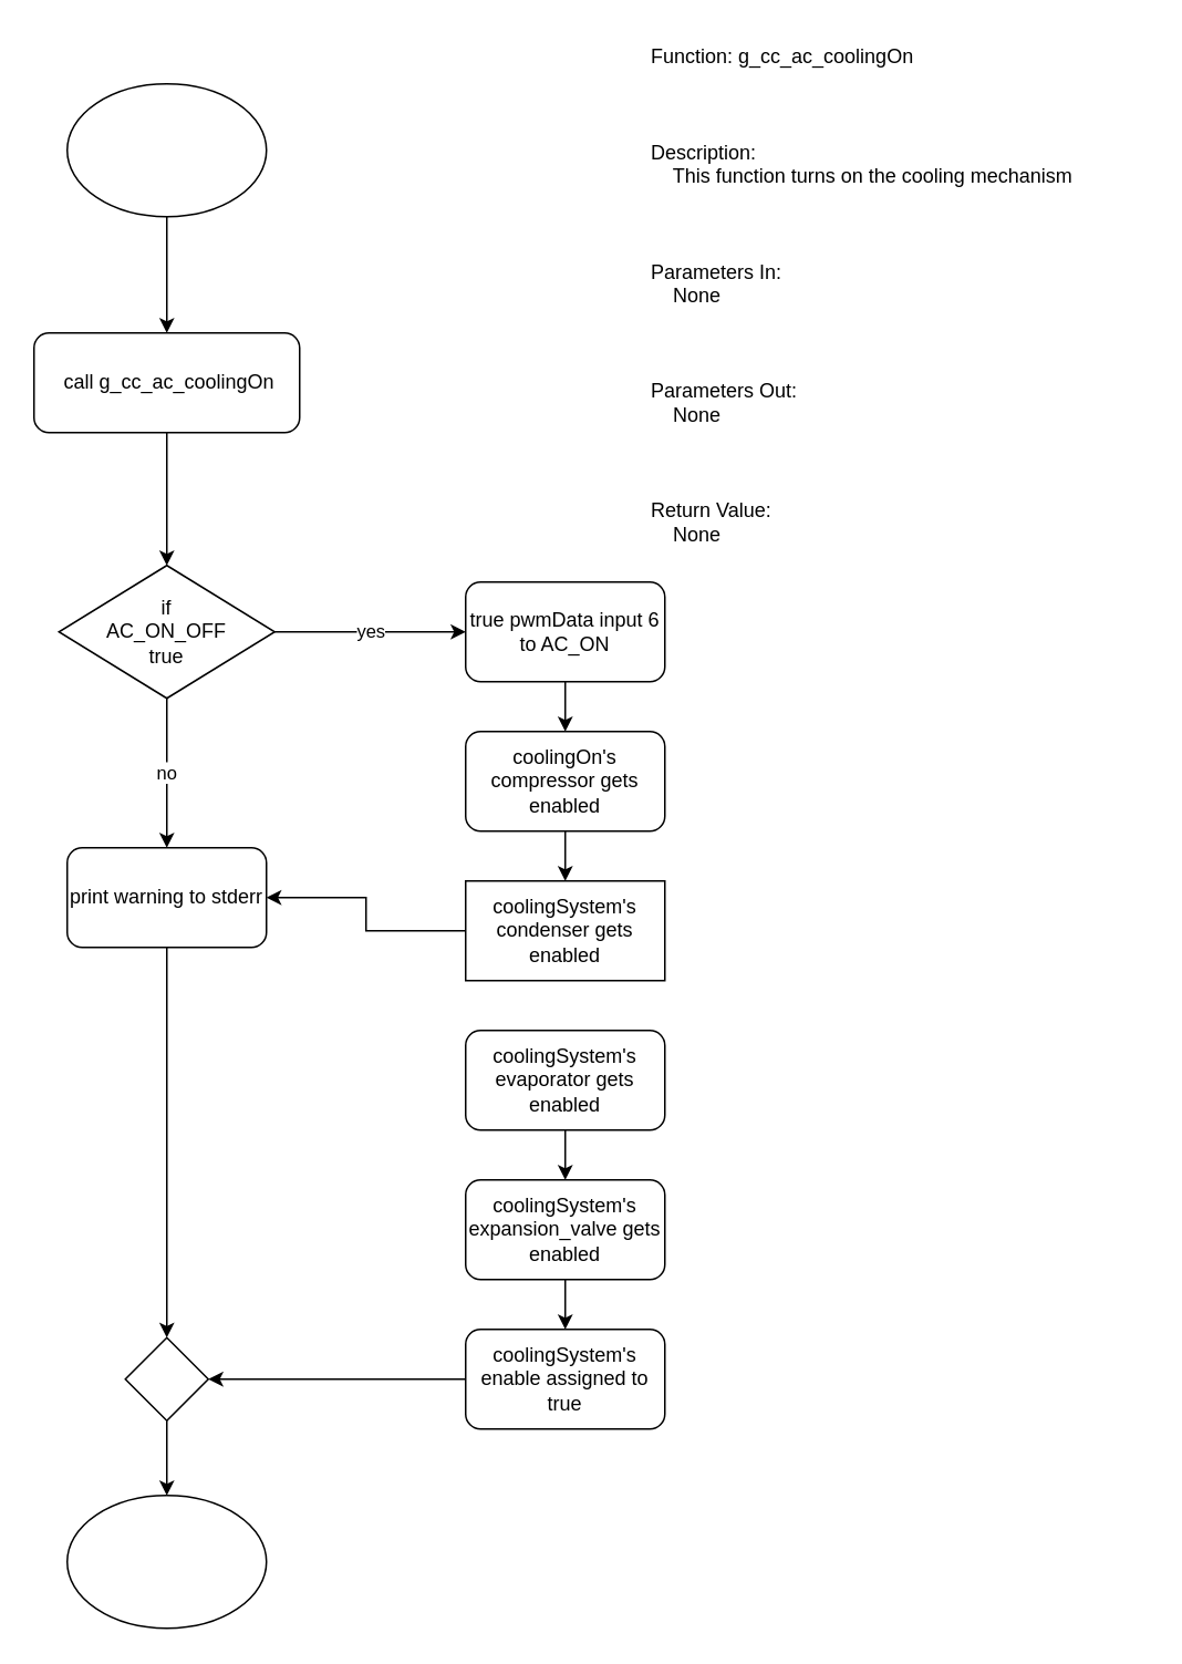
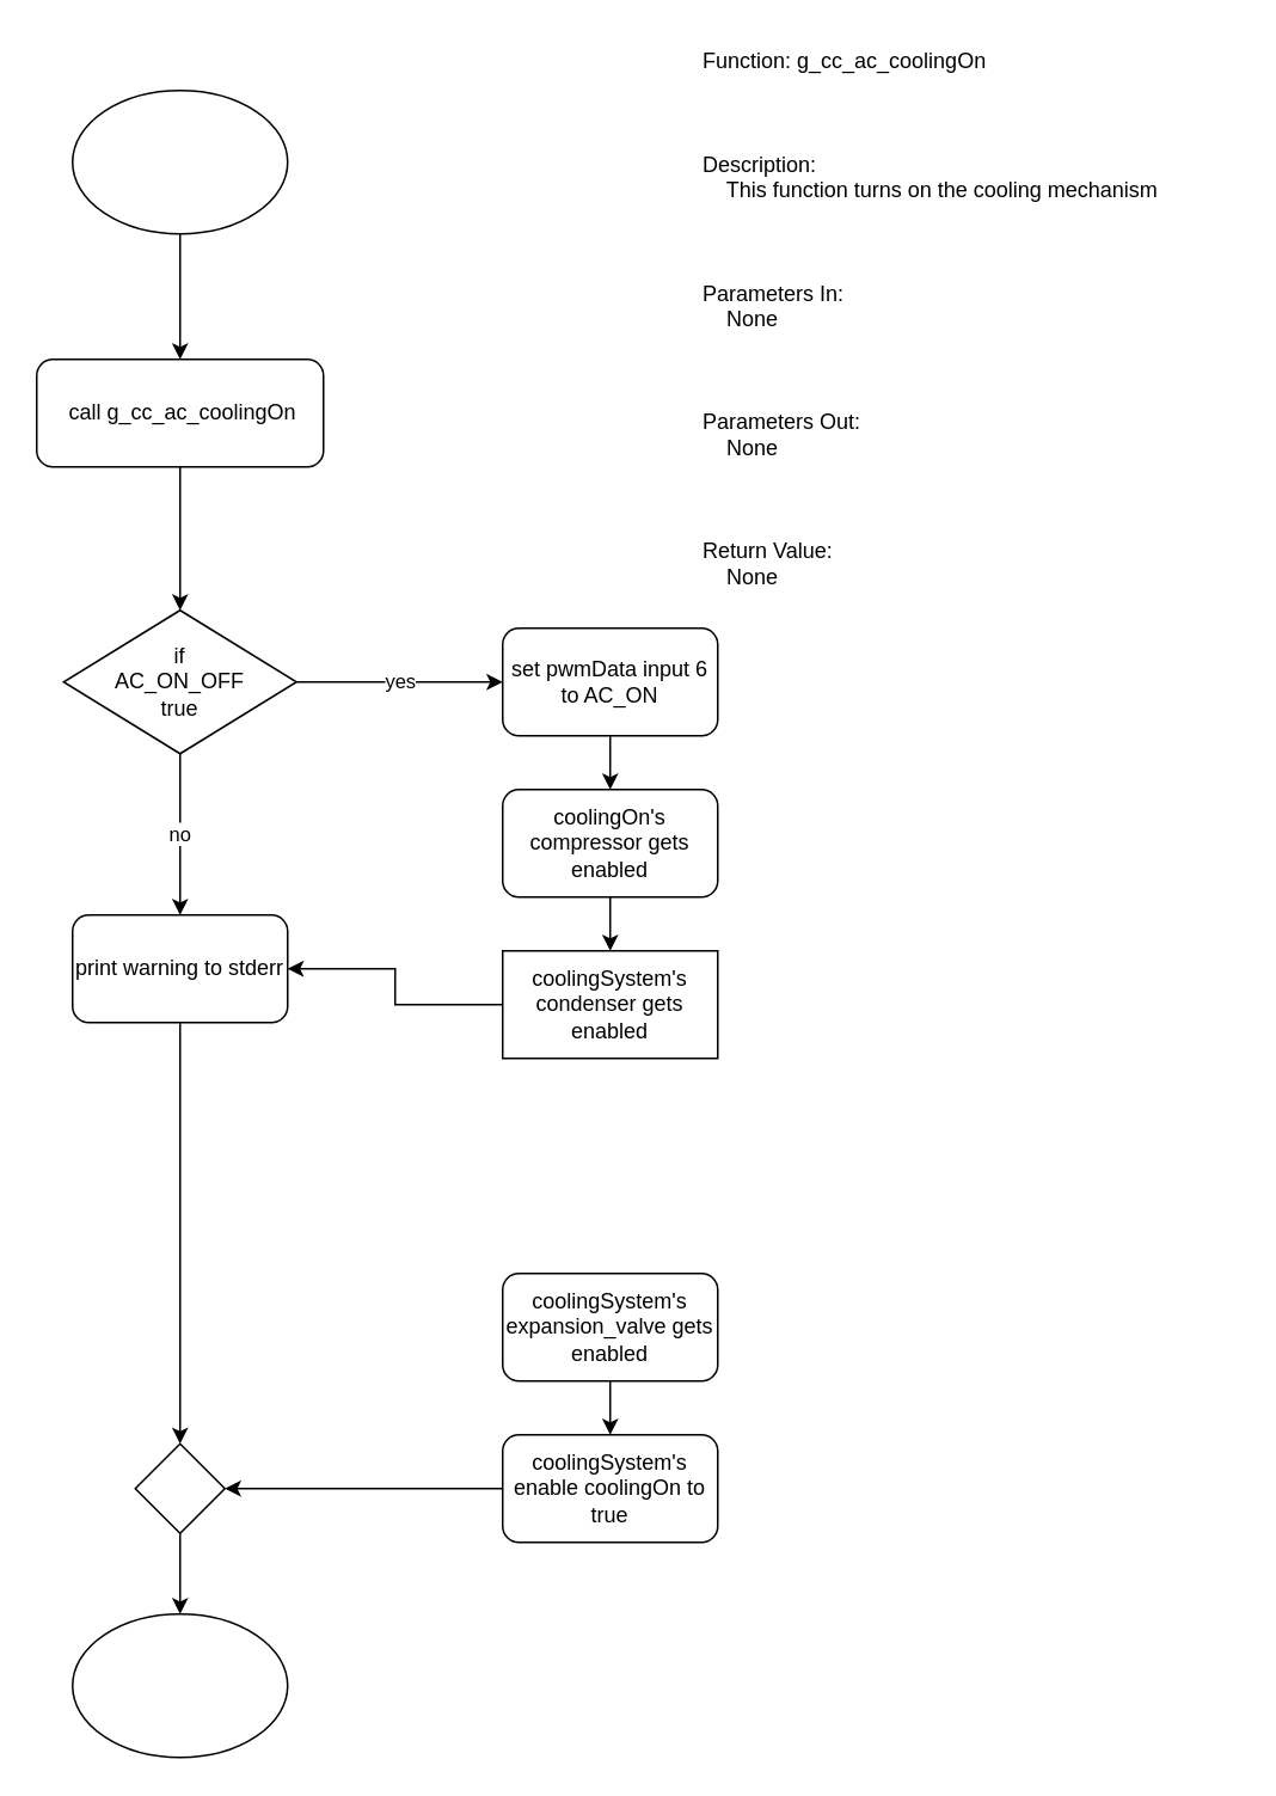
  <mxCell id="0" />
  <mxCell id="1" parent="0" />
  <mxCell id="2" value="Function: g_cc_ac_coolingOn&#10;&#10;&#10;&#10;Description:&#10;    This function turns on the cooling mechanism&#10;&#10;&#10;&#10;Parameters In:&#10;    None&#10;&#10;&#10;&#10;Parameters Out:&#10;    None&#10;&#10;&#10;&#10;Return Value:&#10;    None" style="text;whiteSpace=wrap;" vertex="1" parent="1"><mxGeometry x="390" y="20" width="300" height="420" as="geometry" /></mxCell>
  <mxCell id="3" style="edgeStyle=orthogonalEdgeStyle;rounded=0;orthogonalLoop=1;jettySize=auto;html=1;" edge="1" parent="1" source="4" target="6"><mxGeometry relative="1" as="geometry"><mxPoint x="100" y="200" as="targetPoint" /></mxGeometry></mxCell>
  <mxCell id="4" value="" style="ellipse;whiteSpace=wrap;html=1;" vertex="1" parent="1"><mxGeometry x="40" y="50" width="120" height="80" as="geometry" /></mxCell>
  <mxCell id="5" style="edgeStyle=orthogonalEdgeStyle;rounded=0;orthogonalLoop=1;jettySize=auto;html=1;" edge="1" parent="1" source="6" target="9"><mxGeometry relative="1" as="geometry"><mxPoint x="100" y="290" as="targetPoint" /></mxGeometry></mxCell>
  <mxCell id="6" value="&amp;nbsp;call&amp;nbsp;g_cc_ac_coolingOn" style="rounded=1;whiteSpace=wrap;html=1;" vertex="1" parent="1"><mxGeometry x="20" y="200" width="160" height="60" as="geometry" /></mxCell>
  <mxCell id="7" value="yes" style="edgeStyle=orthogonalEdgeStyle;rounded=0;orthogonalLoop=1;jettySize=auto;html=1;entryX=0;entryY=0.5;entryDx=0;entryDy=0;" edge="1" parent="1" source="9" target="11"><mxGeometry relative="1" as="geometry"><mxPoint x="240" y="340" as="targetPoint" /></mxGeometry></mxCell>
  <mxCell id="8" value="no" style="edgeStyle=orthogonalEdgeStyle;rounded=0;orthogonalLoop=1;jettySize=auto;html=1;" edge="1" parent="1" source="9" target="23"><mxGeometry relative="1" as="geometry"><mxPoint x="100" y="490" as="targetPoint" /></mxGeometry></mxCell>
  <mxCell id="9" value="if &lt;br&gt;AC_ON_OFF&lt;br&gt;true" style="rhombus;whiteSpace=wrap;html=1;" vertex="1" parent="1"><mxGeometry x="35" y="340" width="130" height="80" as="geometry" /></mxCell>
  <mxCell id="10" style="edgeStyle=orthogonalEdgeStyle;rounded=0;orthogonalLoop=1;jettySize=auto;html=1;" edge="1" parent="1" source="11" target="13"><mxGeometry relative="1" as="geometry"><mxPoint x="340" y="480" as="targetPoint" /></mxGeometry></mxCell>
- <mxCell id="11" value="true pwmData input 6 to AC_ON" style="rounded=1;whiteSpace=wrap;html=1;" vertex="1" parent="1"><mxGeometry x="280" y="350" width="120" height="60" as="geometry" /></mxCell>
+ <mxCell id="11" value="set pwmData input 6 to AC_ON" style="rounded=1;whiteSpace=wrap;html=1;" vertex="1" parent="1"><mxGeometry x="280" y="350" width="120" height="60" as="geometry" /></mxCell>
  <mxCell id="12" style="edgeStyle=orthogonalEdgeStyle;rounded=0;orthogonalLoop=1;jettySize=auto;html=1;entryX=0.5;entryY=0;entryDx=0;entryDy=0;" edge="1" parent="1" source="13" target="15"><mxGeometry relative="1" as="geometry" /></mxCell>
  <mxCell id="13" value="coolingOn's compressor gets enabled" style="rounded=1;whiteSpace=wrap;html=1;" vertex="1" parent="1"><mxGeometry x="280" y="440" width="120" height="60" as="geometry" /></mxCell>
  <mxCell id="14" style="edgeStyle=orthogonalEdgeStyle;rounded=0;orthogonalLoop=1;jettySize=auto;html=1;" edge="1" parent="1" source="15" target="23"><mxGeometry relative="1" as="geometry" /></mxCell>
  <mxCell id="15" value="coolingSystem's condenser gets enabled" style="whiteSpace=wrap;html=1;rounded=0;" vertex="1" parent="1"><mxGeometry x="280" y="530" width="120" height="60" as="geometry" /></mxCell>
- <mxCell id="16" style="edgeStyle=orthogonalEdgeStyle;rounded=0;orthogonalLoop=1;jettySize=auto;html=1;entryX=0.5;entryY=0;entryDx=0;entryDy=0;" edge="1" parent="1" source="17" target="19"><mxGeometry relative="1" as="geometry" /></mxCell>
- <mxCell id="17" value="coolingSystem's evaporator gets enabled" style="rounded=1;whiteSpace=wrap;html=1;" vertex="1" parent="1"><mxGeometry x="280" y="620" width="120" height="60" as="geometry" /></mxCell>
  <mxCell id="18" style="edgeStyle=orthogonalEdgeStyle;rounded=0;orthogonalLoop=1;jettySize=auto;html=1;" edge="1" parent="1" source="19" target="21"><mxGeometry relative="1" as="geometry" /></mxCell>
  <mxCell id="19" value="coolingSystem's expansion_valve gets enabled" style="rounded=1;whiteSpace=wrap;html=1;" vertex="1" parent="1"><mxGeometry x="280" y="710" width="120" height="60" as="geometry" /></mxCell>
  <mxCell id="20" style="edgeStyle=orthogonalEdgeStyle;rounded=0;orthogonalLoop=1;jettySize=auto;html=1;entryX=1;entryY=0.5;entryDx=0;entryDy=0;" edge="1" parent="1" source="21" target="25"><mxGeometry relative="1" as="geometry" /></mxCell>
- <mxCell id="21" value="coolingSystem's enable assigned to true" style="rounded=1;whiteSpace=wrap;html=1;" vertex="1" parent="1"><mxGeometry x="280" y="800" width="120" height="60" as="geometry" /></mxCell>
+ <mxCell id="21" value="coolingSystem's enable coolingOn to true" style="rounded=1;whiteSpace=wrap;html=1;" vertex="1" parent="1"><mxGeometry x="280" y="800" width="120" height="60" as="geometry" /></mxCell>
  <mxCell id="22" style="edgeStyle=orthogonalEdgeStyle;rounded=0;orthogonalLoop=1;jettySize=auto;html=1;" edge="1" parent="1" source="23" target="25"><mxGeometry relative="1" as="geometry"><mxPoint x="100" y="900" as="targetPoint" /></mxGeometry></mxCell>
  <mxCell id="23" value="print warning to stderr" style="rounded=1;whiteSpace=wrap;html=1;" vertex="1" parent="1"><mxGeometry x="40" y="510" width="120" height="60" as="geometry" /></mxCell>
  <mxCell id="24" style="edgeStyle=orthogonalEdgeStyle;rounded=0;orthogonalLoop=1;jettySize=auto;html=1;" edge="1" parent="1" source="25" target="26"><mxGeometry relative="1" as="geometry"><mxPoint x="100" y="920" as="targetPoint" /></mxGeometry></mxCell>
  <mxCell id="25" value="" style="rhombus;whiteSpace=wrap;html=1;" vertex="1" parent="1"><mxGeometry x="75" y="805" width="50" height="50" as="geometry" /></mxCell>
  <mxCell id="26" value="" style="ellipse;whiteSpace=wrap;html=1;labelBackgroundColor=default;" vertex="1" parent="1"><mxGeometry x="40" y="900" width="120" height="80" as="geometry" /></mxCell>
